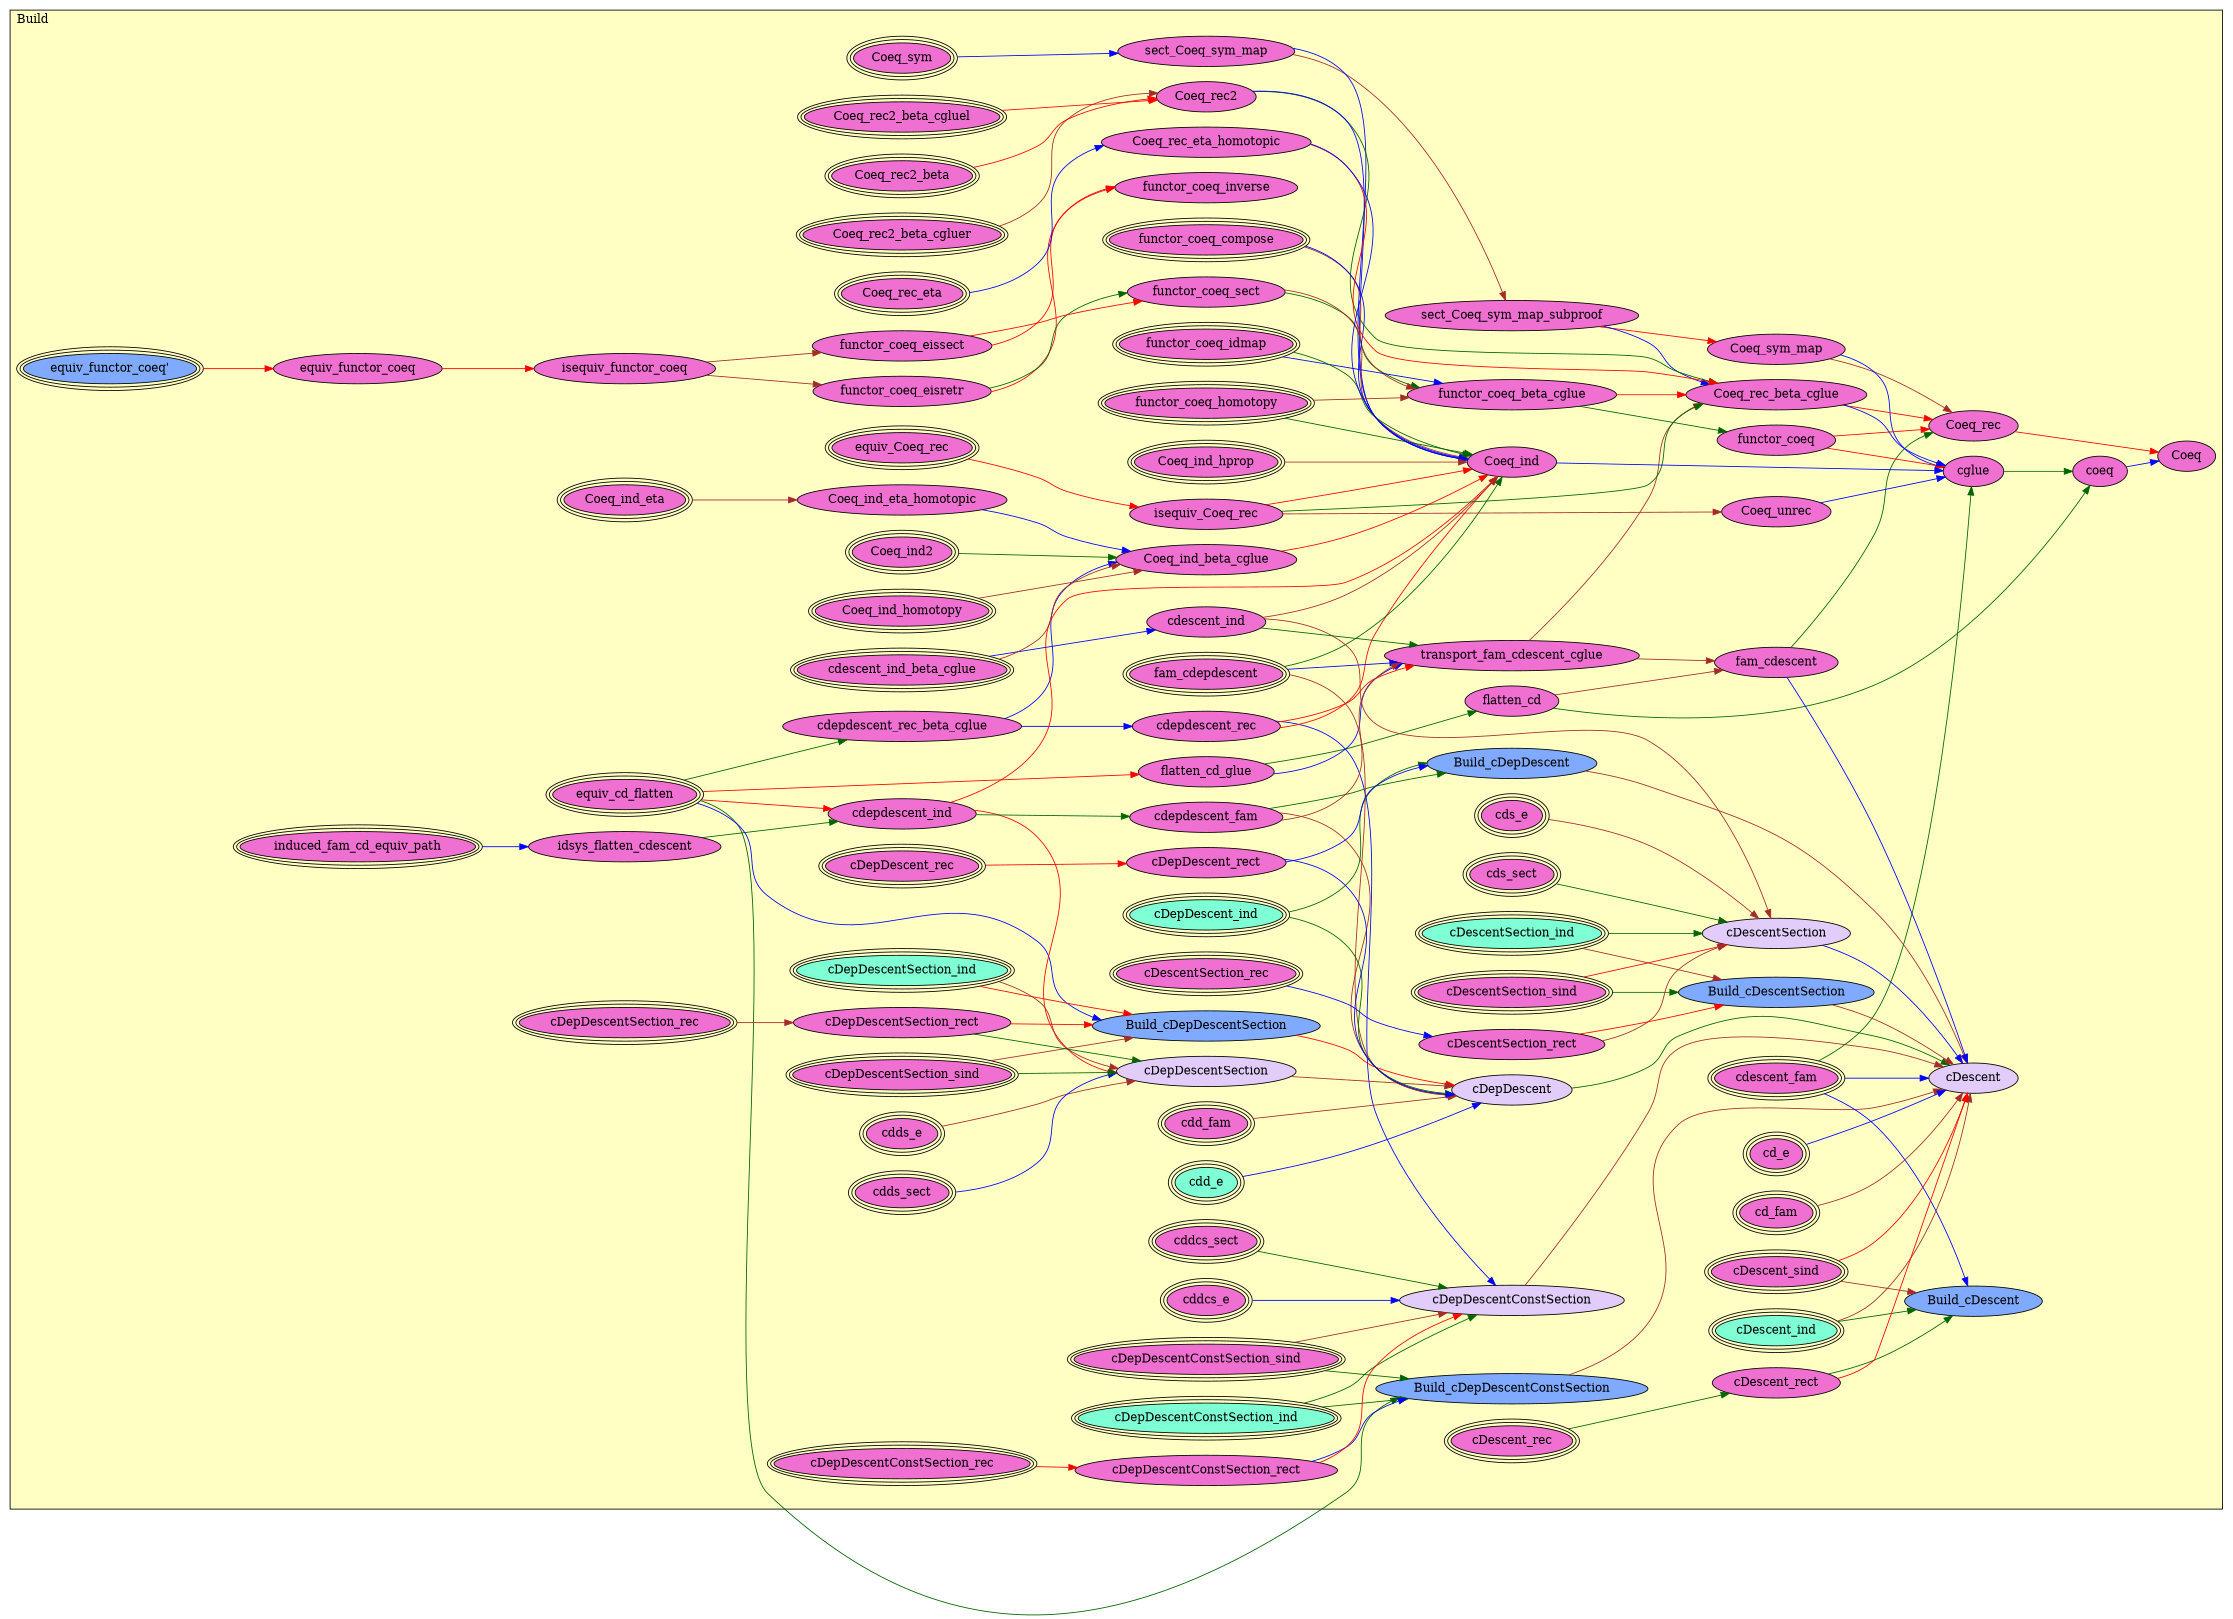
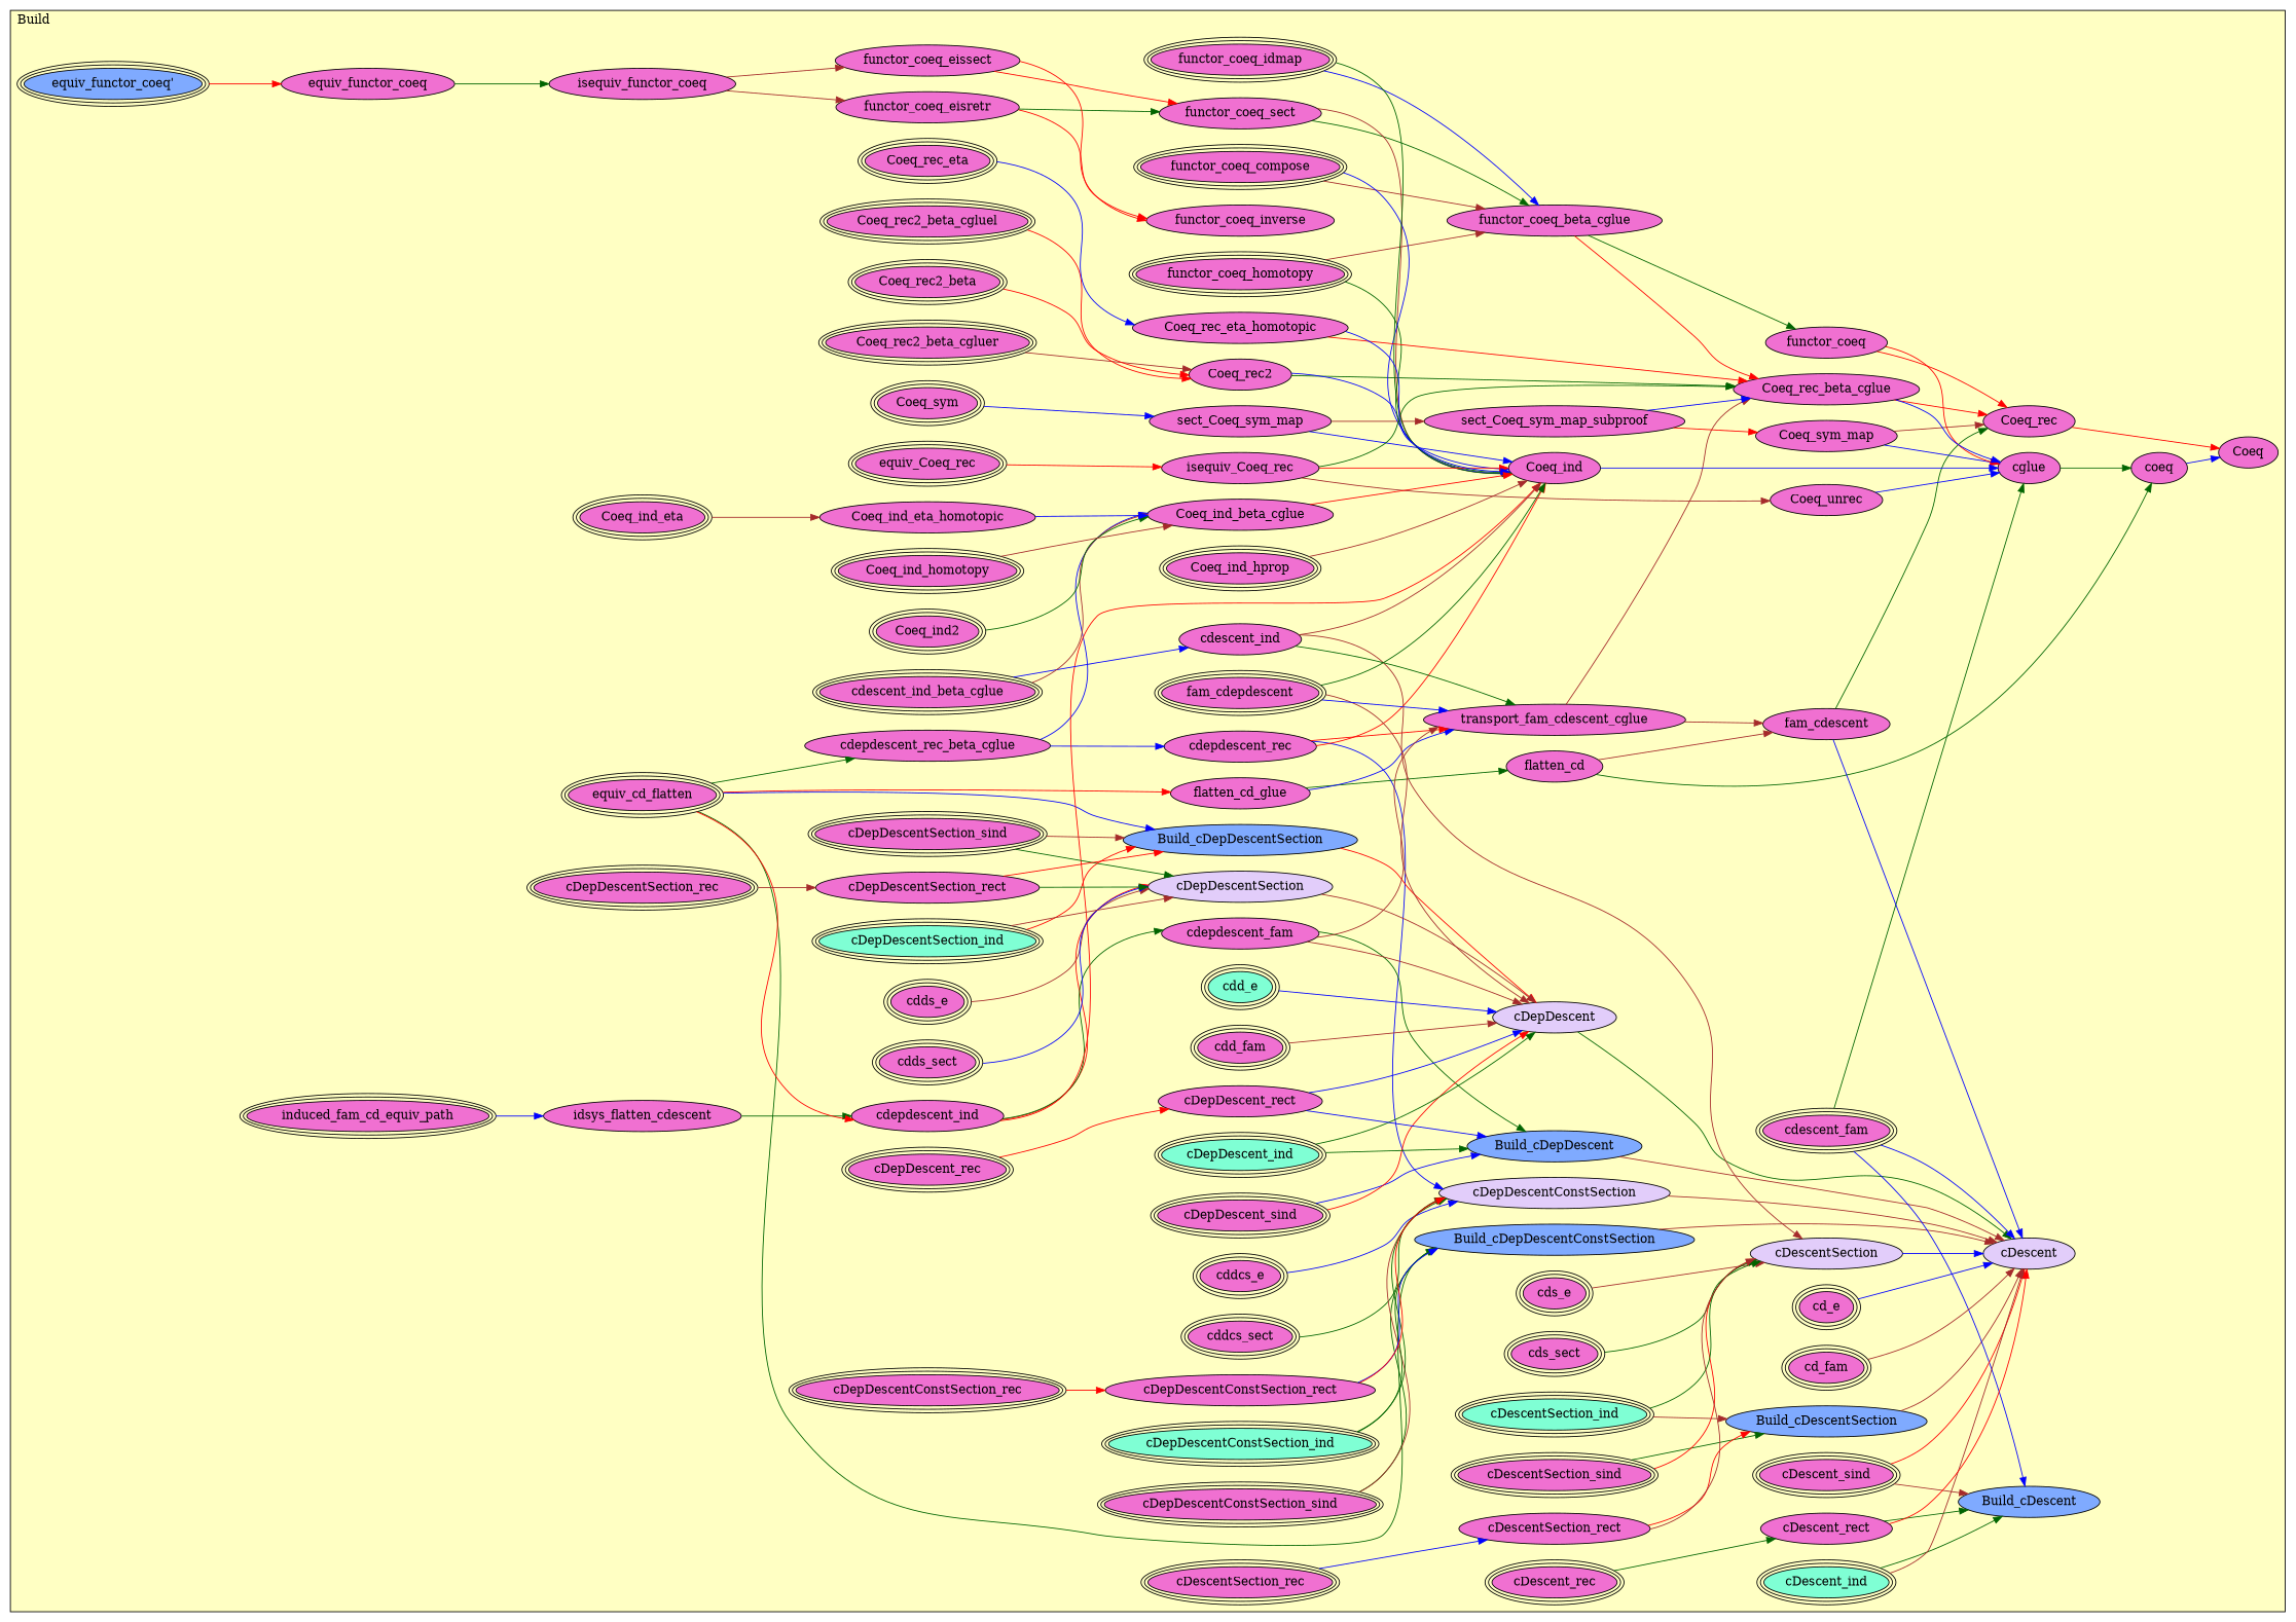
  digraph {
    rankdir=LR
    node [fillcolor="#F070D1" style=filled]
    edge [color=brown]
    n1 [label=induced_fam_cd_equiv_path peripheries=3]
    n2 [label=idsys_flatten_cdescent]
    n3 [label=equiv_cd_flatten peripheries=3]
    n4 [label=flatten_cd_glue]
    n5 [label=flatten_cd]
    n6 [label=cdepdescent_rec_beta_cglue]
    n7 [label=cdepdescent_rec]
    n8 [label=cddcs_e peripheries=3]
    n9 [label=cddcs_sect peripheries=3]
    n10 [label=cDepDescentConstSection_sind peripheries=3]
    n11 [label=cDepDescentConstSection_rec peripheries=3]
    n12 [fillcolor="#7FFFD4" label=cDepDescentConstSection_ind peripheries=3]
    n13 [label=cDepDescentConstSection_rect]
    n14 [fillcolor="#7FAAFF" label=Build_cDepDescentConstSection]
    n15 [fillcolor="#E2CDFA" label=cDepDescentConstSection]
    n16 [label=cdepdescent_ind]
    n17 [label=cdds_e peripheries=3]
    n18 [label=cdds_sect peripheries=3]
    n19 [label=cDepDescentSection_sind peripheries=3]
    n20 [label=cDepDescentSection_rec peripheries=3]
    n21 [fillcolor="#7FFFD4" label=cDepDescentSection_ind peripheries=3]
    n22 [label=cDepDescentSection_rect]
    n23 [fillcolor="#7FAAFF" label=Build_cDepDescentSection]
    n24 [fillcolor="#E2CDFA" label=cDepDescentSection]
    n25 [label=fam_cdepdescent peripheries=3]
    n26 [label=cdepdescent_fam]
    n27 [fillcolor="#7FFFD4" label=cdd_e peripheries=3]
    n28 [label=cdd_fam peripheries=3]
+   n29 [label=cDepDescent_sind peripheries=3]
    n30 [label=cDepDescent_rec peripheries=3]
    n31 [fillcolor="#7FFFD4" label=cDepDescent_ind peripheries=3]
    n32 [label=cDepDescent_rect]
    n33 [fillcolor="#7FAAFF" label=Build_cDepDescent]
    n34 [fillcolor="#E2CDFA" label=cDepDescent]
    n35 [label=cdescent_ind_beta_cglue peripheries=3]
    n36 [label=cdescent_ind]
    n37 [label=cds_e peripheries=3]
    n38 [label=cds_sect peripheries=3]
    n39 [label=cDescentSection_sind peripheries=3]
    n40 [label=cDescentSection_rec peripheries=3]
    n41 [fillcolor="#7FFFD4" label=cDescentSection_ind peripheries=3]
    n42 [label=cDescentSection_rect]
    n43 [fillcolor="#7FAAFF" label=Build_cDescentSection]
    n44 [fillcolor="#E2CDFA" label=cDescentSection]
    n45 [label=transport_fam_cdescent_cglue]
    n46 [label=cdescent_fam peripheries=3]
    n47 [label=fam_cdescent]
    n48 [label=cd_e peripheries=3]
    n49 [label=cd_fam peripheries=3]
    n50 [label=cDescent_sind peripheries=3]
    n51 [label=cDescent_rec peripheries=3]
    n52 [fillcolor="#7FFFD4" label=cDescent_ind peripheries=3]
    n53 [label=cDescent_rect]
    n54 [fillcolor="#7FAAFF" label=Build_cDescent]
    n55 [fillcolor="#E2CDFA" label=cDescent]
    n56 [label=Coeq_sym peripheries=3]
    n57 [label=sect_Coeq_sym_map]
    n58 [label=sect_Coeq_sym_map_subproof]
    n59 [label=Coeq_sym_map]
    n60 [label=Coeq_ind2 peripheries=3]
    n61 [label=Coeq_rec2_beta_cgluer peripheries=3]
    n62 [label=Coeq_rec2_beta_cgluel peripheries=3]
    n63 [label=Coeq_rec2_beta peripheries=3]
    n64 [label=Coeq_rec2]
    n65 [fillcolor="#7FAAFF" label="equiv_functor_coeq'" peripheries=3]
    n66 [label=equiv_functor_coeq]
    n67 [label=isequiv_functor_coeq]
    n68 [label=functor_coeq_eisretr]
    n69 [label=functor_coeq_eissect]
    n70 [label=functor_coeq_inverse]
    n71 [label=functor_coeq_sect]
    n72 [label=functor_coeq_homotopy peripheries=3]
    n73 [label=functor_coeq_compose peripheries=3]
    n74 [label=functor_coeq_idmap peripheries=3]
    n75 [label=functor_coeq_beta_cglue]
    n76 [label=functor_coeq]
    n77 [label=equiv_Coeq_rec peripheries=3]
    n78 [label=isequiv_Coeq_rec]
    n79 [label=Coeq_unrec]
    n80 [label=Coeq_ind_homotopy peripheries=3]
    n81 [label=Coeq_rec_eta peripheries=3]
    n82 [label=Coeq_ind_eta peripheries=3]
    n83 [label=Coeq_rec_eta_homotopic]
    n84 [label=Coeq_ind_eta_homotopic]
    n85 [label=Coeq_ind_hprop peripheries=3]
    n86 [label=Coeq_rec_beta_cglue]
    n87 [label=Coeq_rec]
    n88 [label=Coeq_ind_beta_cglue]
    n89 [label=Coeq_ind]
    n90 [label=cglue]
    n91 [label=coeq]
    n92 [label=Coeq]
    subgraph cluster_1 {
      fillcolor="#FFFFC3"
      label=Build
      labeljust=l
      style=filled
      n1
      n2
      n3
      n4
      n5
      n6
      n7
      n8
      n9
      n10
      n11
      n12
      n13
      n14
      n15
      n16
      n17
      n18
      n19
      n20
      n21
      n22
      n23
      n24
      n25
      n26
      n27
      n28
+     n29
      n30
      n31
      n32
      n33
      n34
      n35
      n36
      n37
      n38
      n39
      n40
      n41
      n42
      n43
      n44
      n45
      n46
      n47
      n48
      n49
      n50
      n51
      n52
      n53
      n54
      n55
      n56
      n57
      n58
      n59
      n60
      n61
      n62
      n63
      n64
      n65
      n66
      n67
      n68
      n69
      n70
      n71
      n72
      n73
      n74
      n75
      n76
      n77
      n78
      n79
      n80
      n81
      n82
      n83
      n84
      n85
      n86
      n87
      n88
      n89
      n90
      n91
      n92
    }
    n1 -> n2 [color=blue]
    n2 -> n16 [color=darkgreen]
    n3 -> n4 [color=red]
    n3 -> n6 [color=darkgreen]
    n3 -> n14 [color=darkgreen]
    n3 -> n16 [color=red]
    n3 -> n23 [color=blue]
    n4 -> n5 [color=darkgreen]
    n4 -> n45 [color=blue]
    n5 -> n47
    n5 -> n91 [color=darkgreen]
    n6 -> n7 [color=blue]
    n6 -> n88 [color=blue]
    n7 -> n15 [color=blue]
    n7 -> n45 [color=red]
    n7 -> n89 [color=red]
    n8 -> n15 [color=blue]
    n9 -> n15 [color=darkgreen]
    n10 -> n14 [color=darkgreen]
    n10 -> n15
    n11 -> n13 [color=red]
    n12 -> n14 [color=darkgreen]
    n12 -> n15 [color=darkgreen]
    n13 -> n14 [color=blue]
    n13 -> n15 [color=red]
    n14 -> n55
    n15 -> n55
    n16 -> n24 [color=red]
    n16 -> n26 [color=darkgreen]
    n16 -> n89 [color=red]
    n17 -> n24
    n18 -> n24 [color=blue]
    n19 -> n23
    n19 -> n24 [color=darkgreen]
    n20 -> n22
    n21 -> n23 [color=red]
    n21 -> n24
    n22 -> n23 [color=red]
    n22 -> n24 [color=darkgreen]
    n23 -> n34 [color=red]
    n24 -> n34
    n25 -> n34
    n25 -> n45 [color=blue]
    n25 -> n89 [color=darkgreen]
    n26 -> n33 [color=darkgreen]
    n26 -> n34
    n26 -> n45
    n27 -> n34 [color=blue]
    n28 -> n34
+   n29 -> n33 [color=blue]
+   n29 -> n34 [color=red]
    n30 -> n32 [color=red]
    n31 -> n33 [color=darkgreen]
    n31 -> n34 [color=darkgreen]
    n32 -> n33 [color=blue]
    n32 -> n34 [color=blue]
    n33 -> n55
    n34 -> n55 [color=darkgreen]
    n35 -> n36 [color=blue]
    n35 -> n88
    n36 -> n44
    n36 -> n45 [color=darkgreen]
    n36 -> n89
    n37 -> n44
    n38 -> n44 [color=darkgreen]
    n39 -> n43 [color=darkgreen]
    n39 -> n44 [color=red]
    n40 -> n42 [color=blue]
    n41 -> n43
    n41 -> n44 [color=darkgreen]
    n42 -> n43 [color=red]
    n42 -> n44
    n43 -> n55
    n44 -> n55 [color=blue]
    n45 -> n47
    n45 -> n86
    n46 -> n54 [color=blue]
    n46 -> n55 [color=blue]
    n46 -> n90 [color=darkgreen]
    n47 -> n55 [color=blue]
    n47 -> n87 [color=darkgreen]
    n48 -> n55 [color=blue]
    n49 -> n55
    n50 -> n54
    n50 -> n55 [color=red]
    n51 -> n53 [color=darkgreen]
    n52 -> n54 [color=darkgreen]
    n52 -> n55
    n53 -> n54 [color=darkgreen]
    n53 -> n55 [color=red]
    n56 -> n57 [color=blue]
    n57 -> n58
    n57 -> n89 [color=blue]
    n58 -> n59 [color=red]
    n58 -> n86 [color=blue]
    n59 -> n87
    n59 -> n90 [color=blue]
    n60 -> n88 [color=darkgreen]
    n61 -> n64
    n62 -> n64 [color=red]
    n63 -> n64 [color=red]
    n64 -> n86 [color=darkgreen]
    n64 -> n89 [color=blue]
    n65 -> n66 [color=red]
-   n66 -> n67 [color=red]
+   n66 -> n67 [color=darkgreen]
    n67 -> n68
    n67 -> n69
    n68 -> n70 [color=red]
    n68 -> n71 [color=darkgreen]
    n69 -> n70 [color=red]
    n69 -> n71 [color=red]
    n71 -> n75 [color=darkgreen]
    n71 -> n89
    n72 -> n75
    n72 -> n89 [color=darkgreen]
    n73 -> n75
    n73 -> n89 [color=blue]
    n74 -> n75 [color=blue]
    n74 -> n89 [color=darkgreen]
    n75 -> n76 [color=darkgreen]
    n75 -> n86 [color=red]
    n76 -> n87 [color=red]
    n76 -> n90 [color=red]
    n77 -> n78 [color=red]
    n78 -> n79
    n78 -> n86 [color=darkgreen]
    n78 -> n89 [color=red]
    n79 -> n90 [color=blue]
    n80 -> n88
    n81 -> n83 [color=blue]
    n82 -> n84
    n83 -> n86 [color=red]
    n83 -> n89 [color=blue]
    n84 -> n88 [color=blue]
    n85 -> n89
    n86 -> n87 [color=red]
    n86 -> n90 [color=blue]
    n87 -> n92 [color=red]
    n88 -> n89 [color=red]
    n89 -> n90 [color=blue]
    n90 -> n91 [color=darkgreen]
    n91 -> n92 [color=blue]
  }
